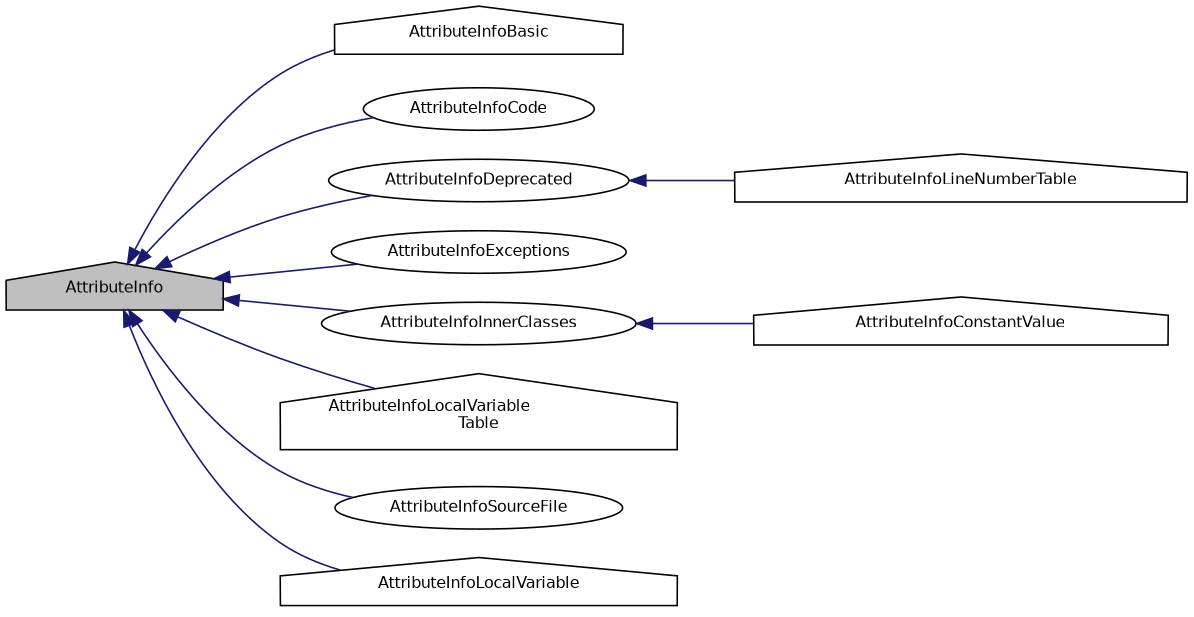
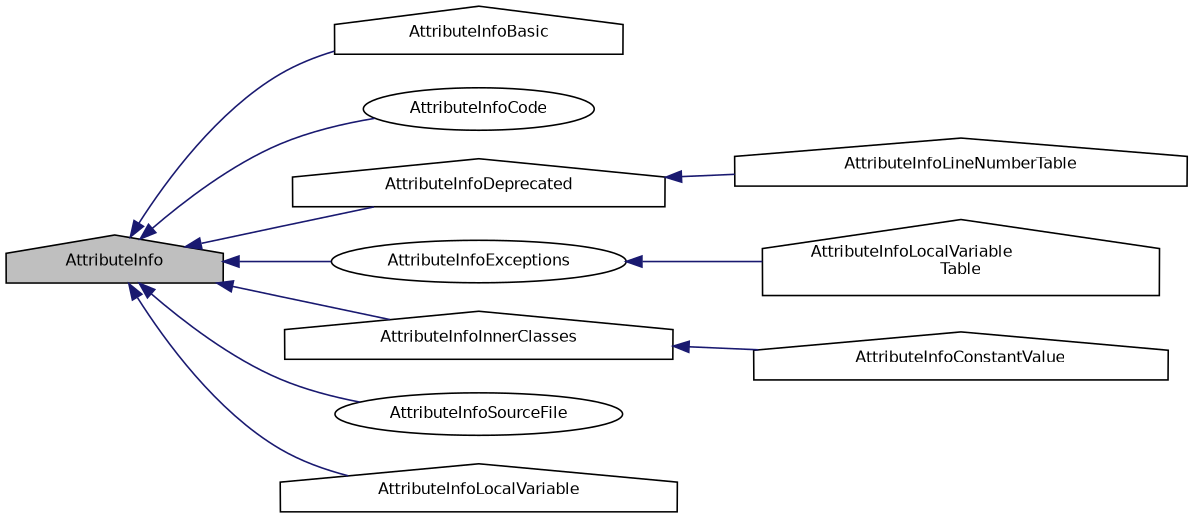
  digraph {
    rankdir=LR
    node [color=black fillcolor=white fontname=Helvetica fontsize=10 shape=house style=filled]
    edge [color=midnightblue dir=back fontname=Helvetica fontsize=10 labelfontname=Helvetica labelfontsize=10 style=solid]
    n1 [fillcolor=grey75 fontcolor=black height=0.2 label=AttributeInfo width=0.4]
    n2 [height=0.2 label=AttributeInfoBasic width=0.4]
    n3 [height=0.2 label=AttributeInfoCode shape=ellipse width=0.4]
-   n4 [height=0.2 label=AttributeInfoDeprecated shape=ellipse width=0.4]
+   n4 [height=0.2 label=AttributeInfoDeprecated width=0.4]
    n5 [height=0.2 label=AttributeInfoExceptions shape=ellipse width=0.4]
-   n6 [height=0.2 label=AttributeInfoInnerClasses shape=ellipse width=0.4]
+   n6 [height=0.2 label=AttributeInfoInnerClasses width=0.4]
    n7 [height=0.2 label="AttributeInfoLocalVariable\lTable" width=0.4]
    n8 [height=0.2 label=AttributeInfoSourceFile shape=ellipse width=0.4]
    n9 [height=0.2 label=AttributeInfoLocalVariable width=0.4]
    n10 [height=0.2 label=AttributeInfoConstantValue width=0.4]
    n11 [height=0.2 label=AttributeInfoLineNumberTable width=0.4]
    n1 -> n2
    n1 -> n3
    n1 -> n4
    n1 -> n5
    n1 -> n6
-   n1 -> n7
+   n5 -> n7
    n1 -> n8
    n1 -> n9
    n4 -> n11
    n6 -> n10
  }
